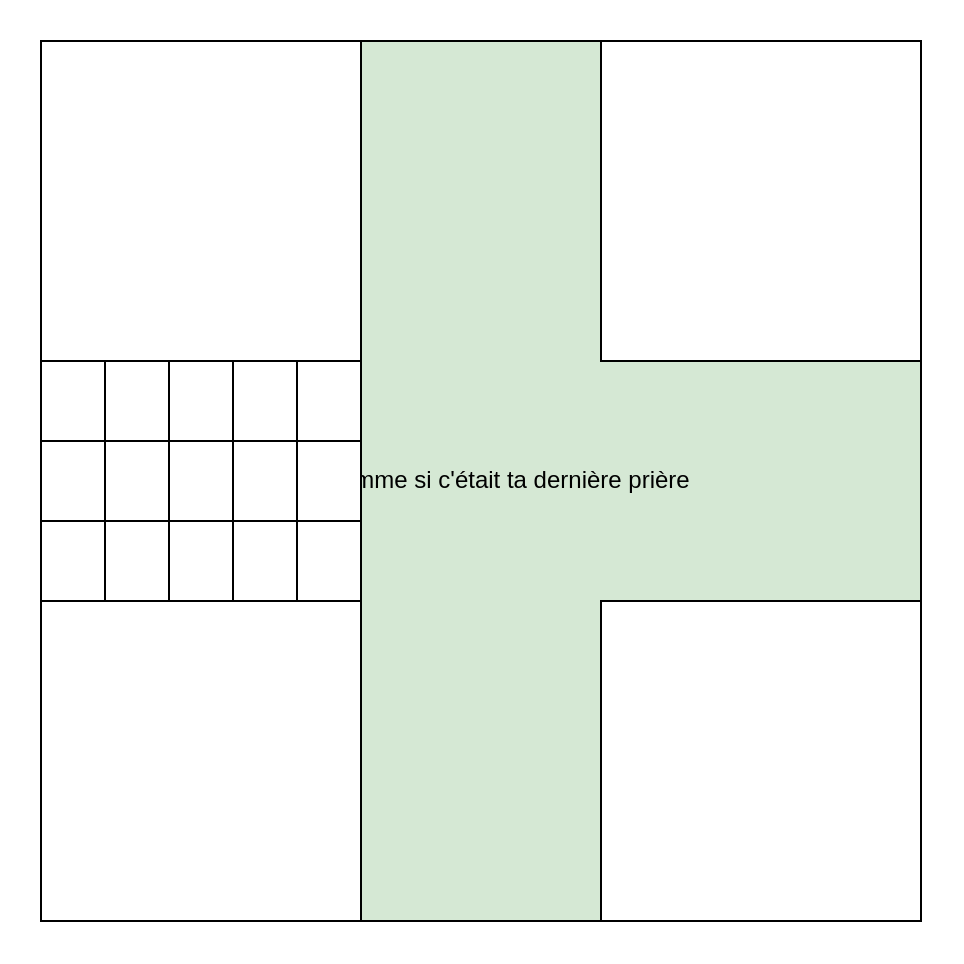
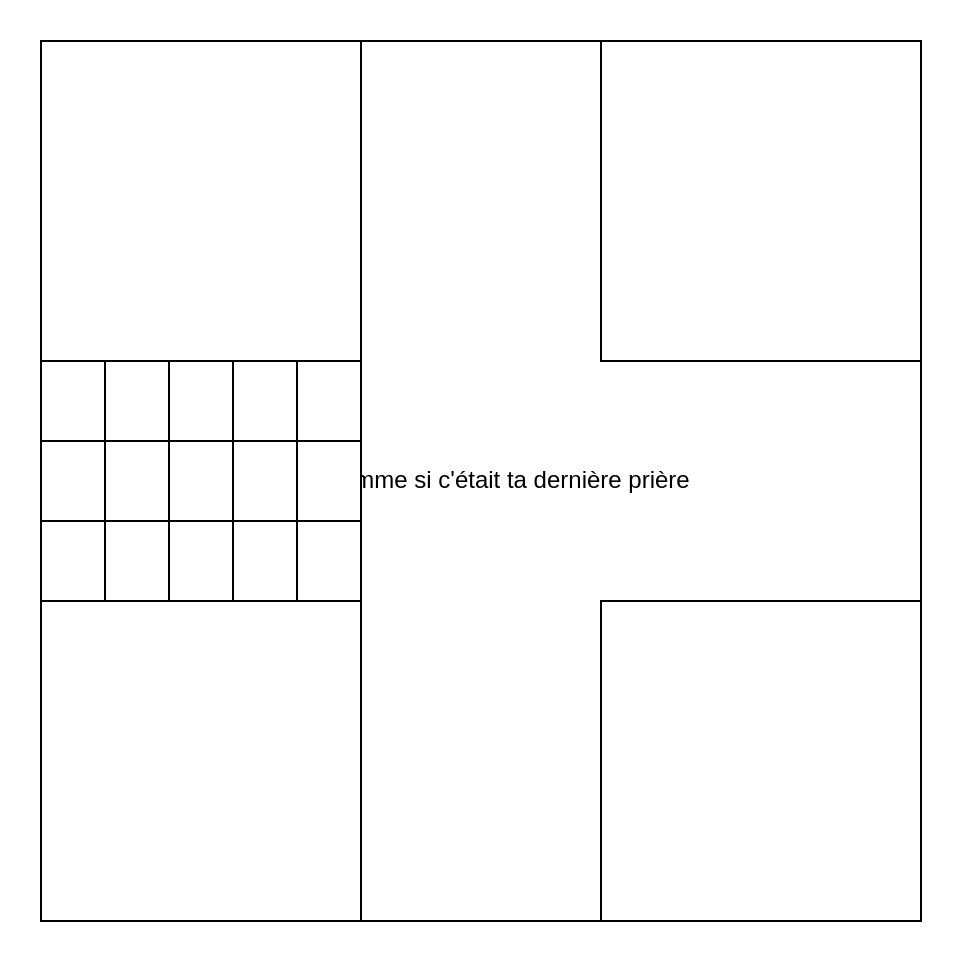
  <mxCell id="0" />
  <mxCell id="1" parent="0" />
- <mxCell id="2" value="pries comme si c'était ta dernière prière" style="whiteSpace=wrap;html=1;aspect=fixed;rounded=0;glass=0;shadow=0;sketch=0;fillColor=#d5e8d4;" vertex="1" parent="1"><mxGeometry x="20" y="20" width="440" height="440" as="geometry" /></mxCell>
+ <mxCell id="2" value="pries comme si c'était ta dernière prière" style="whiteSpace=wrap;html=1;aspect=fixed;rounded=0;glass=0;shadow=0;sketch=0;" vertex="1" parent="1"><mxGeometry x="20" y="20" width="440" height="440" as="geometry" /></mxCell>
  <mxCell id="3" value="" style="whiteSpace=wrap;html=1;aspect=fixed;" vertex="1" parent="1"><mxGeometry x="20" y="20" width="160" height="160" as="geometry" /></mxCell>
  <mxCell id="4" value="" style="whiteSpace=wrap;html=1;aspect=fixed;rounded=0;shadow=0;glass=0;sketch=0;" vertex="1" parent="1"><mxGeometry x="300" y="20" width="160" height="160" as="geometry" /></mxCell>
  <mxCell id="5" value="" style="whiteSpace=wrap;html=1;aspect=fixed;rounded=0;shadow=0;glass=0;sketch=0;" vertex="1" parent="1"><mxGeometry x="20" y="300" width="160" height="160" as="geometry" /></mxCell>
  <mxCell id="6" value="" style="whiteSpace=wrap;html=1;aspect=fixed;rounded=0;shadow=0;glass=0;sketch=0;" vertex="1" parent="1"><mxGeometry x="300" y="300" width="160" height="160" as="geometry" /></mxCell>
  <mxCell id="7" value="" style="shape=table;startSize=0;container=1;collapsible=0;childLayout=tableLayout;rounded=0;shadow=0;glass=0;sketch=0;" vertex="1" parent="1"><mxGeometry x="20" y="180" width="160" height="120" as="geometry" /></mxCell>
  <mxCell id="8" value="" style="shape=partialRectangle;collapsible=0;dropTarget=0;pointerEvents=0;fillColor=none;top=0;left=0;bottom=0;right=0;points=[[0,0.5],[1,0.5]];portConstraint=eastwest;rounded=0;shadow=0;glass=0;sketch=0;" vertex="1" parent="7"><mxGeometry width="160" height="40" as="geometry" /></mxCell>
  <mxCell id="9" value="" style="shape=partialRectangle;html=1;whiteSpace=wrap;connectable=0;overflow=hidden;fillColor=none;top=0;left=0;bottom=0;right=0;pointerEvents=1;rounded=0;shadow=0;glass=0;sketch=0;" vertex="1" parent="8"><mxGeometry width="32" height="40" as="geometry"><mxRectangle width="32" height="40" as="alternateBounds" /></mxGeometry></mxCell>
  <mxCell id="10" value="" style="shape=partialRectangle;html=1;whiteSpace=wrap;connectable=0;overflow=hidden;fillColor=none;top=0;left=0;bottom=0;right=0;pointerEvents=1;rounded=0;shadow=0;glass=0;sketch=0;" vertex="1" parent="8"><mxGeometry x="32" width="32" height="40" as="geometry"><mxRectangle width="32" height="40" as="alternateBounds" /></mxGeometry></mxCell>
  <mxCell id="11" value="" style="shape=partialRectangle;html=1;whiteSpace=wrap;connectable=0;overflow=hidden;fillColor=none;top=0;left=0;bottom=0;right=0;pointerEvents=1;rounded=0;shadow=0;glass=0;sketch=0;" vertex="1" parent="8"><mxGeometry x="64" width="32" height="40" as="geometry"><mxRectangle width="32" height="40" as="alternateBounds" /></mxGeometry></mxCell>
  <mxCell id="12" value="" style="shape=partialRectangle;html=1;whiteSpace=wrap;connectable=0;overflow=hidden;fillColor=none;top=0;left=0;bottom=0;right=0;pointerEvents=1;rounded=0;shadow=0;glass=0;sketch=0;" vertex="1" parent="8"><mxGeometry x="96" width="32" height="40" as="geometry"><mxRectangle width="32" height="40" as="alternateBounds" /></mxGeometry></mxCell>
  <mxCell id="13" value="" style="shape=partialRectangle;html=1;whiteSpace=wrap;connectable=0;overflow=hidden;fillColor=none;top=0;left=0;bottom=0;right=0;pointerEvents=1;rounded=0;shadow=0;glass=0;sketch=0;" vertex="1" parent="8"><mxGeometry x="128" width="32" height="40" as="geometry"><mxRectangle width="32" height="40" as="alternateBounds" /></mxGeometry></mxCell>
  <mxCell id="14" value="" style="shape=partialRectangle;collapsible=0;dropTarget=0;pointerEvents=0;fillColor=none;top=0;left=0;bottom=0;right=0;points=[[0,0.5],[1,0.5]];portConstraint=eastwest;rounded=0;shadow=0;glass=0;sketch=0;" vertex="1" parent="7"><mxGeometry y="40" width="160" height="40" as="geometry" /></mxCell>
  <mxCell id="15" value="" style="shape=partialRectangle;html=1;whiteSpace=wrap;connectable=0;overflow=hidden;fillColor=none;top=0;left=0;bottom=0;right=0;pointerEvents=1;rounded=0;shadow=0;glass=0;sketch=0;" vertex="1" parent="14"><mxGeometry width="32" height="40" as="geometry"><mxRectangle width="32" height="40" as="alternateBounds" /></mxGeometry></mxCell>
  <mxCell id="16" value="" style="shape=partialRectangle;html=1;whiteSpace=wrap;connectable=0;overflow=hidden;fillColor=none;top=0;left=0;bottom=0;right=0;pointerEvents=1;rounded=0;shadow=0;glass=0;sketch=0;" vertex="1" parent="14"><mxGeometry x="32" width="32" height="40" as="geometry"><mxRectangle width="32" height="40" as="alternateBounds" /></mxGeometry></mxCell>
  <mxCell id="17" value="" style="shape=partialRectangle;html=1;whiteSpace=wrap;connectable=0;overflow=hidden;fillColor=none;top=0;left=0;bottom=0;right=0;pointerEvents=1;rounded=0;shadow=0;glass=0;sketch=0;" vertex="1" parent="14"><mxGeometry x="64" width="32" height="40" as="geometry"><mxRectangle width="32" height="40" as="alternateBounds" /></mxGeometry></mxCell>
  <mxCell id="18" value="" style="shape=partialRectangle;html=1;whiteSpace=wrap;connectable=0;overflow=hidden;fillColor=none;top=0;left=0;bottom=0;right=0;pointerEvents=1;rounded=0;shadow=0;glass=0;sketch=0;" vertex="1" parent="14"><mxGeometry x="96" width="32" height="40" as="geometry"><mxRectangle width="32" height="40" as="alternateBounds" /></mxGeometry></mxCell>
  <mxCell id="19" value="" style="shape=partialRectangle;html=1;whiteSpace=wrap;connectable=0;overflow=hidden;fillColor=none;top=0;left=0;bottom=0;right=0;pointerEvents=1;rounded=0;shadow=0;glass=0;sketch=0;" vertex="1" parent="14"><mxGeometry x="128" width="32" height="40" as="geometry"><mxRectangle width="32" height="40" as="alternateBounds" /></mxGeometry></mxCell>
  <mxCell id="20" value="" style="shape=partialRectangle;collapsible=0;dropTarget=0;pointerEvents=0;fillColor=none;top=0;left=0;bottom=0;right=0;points=[[0,0.5],[1,0.5]];portConstraint=eastwest;rounded=0;shadow=0;glass=0;sketch=0;" vertex="1" parent="7"><mxGeometry y="80" width="160" height="40" as="geometry" /></mxCell>
  <mxCell id="21" value="" style="shape=partialRectangle;html=1;whiteSpace=wrap;connectable=0;overflow=hidden;fillColor=none;top=0;left=0;bottom=0;right=0;pointerEvents=1;rounded=0;shadow=0;glass=0;sketch=0;" vertex="1" parent="20"><mxGeometry width="32" height="40" as="geometry"><mxRectangle width="32" height="40" as="alternateBounds" /></mxGeometry></mxCell>
  <mxCell id="22" value="" style="shape=partialRectangle;html=1;whiteSpace=wrap;connectable=0;overflow=hidden;fillColor=none;top=0;left=0;bottom=0;right=0;pointerEvents=1;rounded=0;shadow=0;glass=0;sketch=0;" vertex="1" parent="20"><mxGeometry x="32" width="32" height="40" as="geometry"><mxRectangle width="32" height="40" as="alternateBounds" /></mxGeometry></mxCell>
  <mxCell id="23" value="" style="shape=partialRectangle;html=1;whiteSpace=wrap;connectable=0;overflow=hidden;fillColor=none;top=0;left=0;bottom=0;right=0;pointerEvents=1;rounded=0;shadow=0;glass=0;sketch=0;" vertex="1" parent="20"><mxGeometry x="64" width="32" height="40" as="geometry"><mxRectangle width="32" height="40" as="alternateBounds" /></mxGeometry></mxCell>
  <mxCell id="24" value="" style="shape=partialRectangle;html=1;whiteSpace=wrap;connectable=0;overflow=hidden;fillColor=none;top=0;left=0;bottom=0;right=0;pointerEvents=1;rounded=0;shadow=0;glass=0;sketch=0;" vertex="1" parent="20"><mxGeometry x="96" width="32" height="40" as="geometry"><mxRectangle width="32" height="40" as="alternateBounds" /></mxGeometry></mxCell>
  <mxCell id="25" value="" style="shape=partialRectangle;html=1;whiteSpace=wrap;connectable=0;overflow=hidden;fillColor=none;top=0;left=0;bottom=0;right=0;pointerEvents=1;rounded=0;shadow=0;glass=0;sketch=0;" vertex="1" parent="20"><mxGeometry x="128" width="32" height="40" as="geometry"><mxRectangle width="32" height="40" as="alternateBounds" /></mxGeometry></mxCell>
